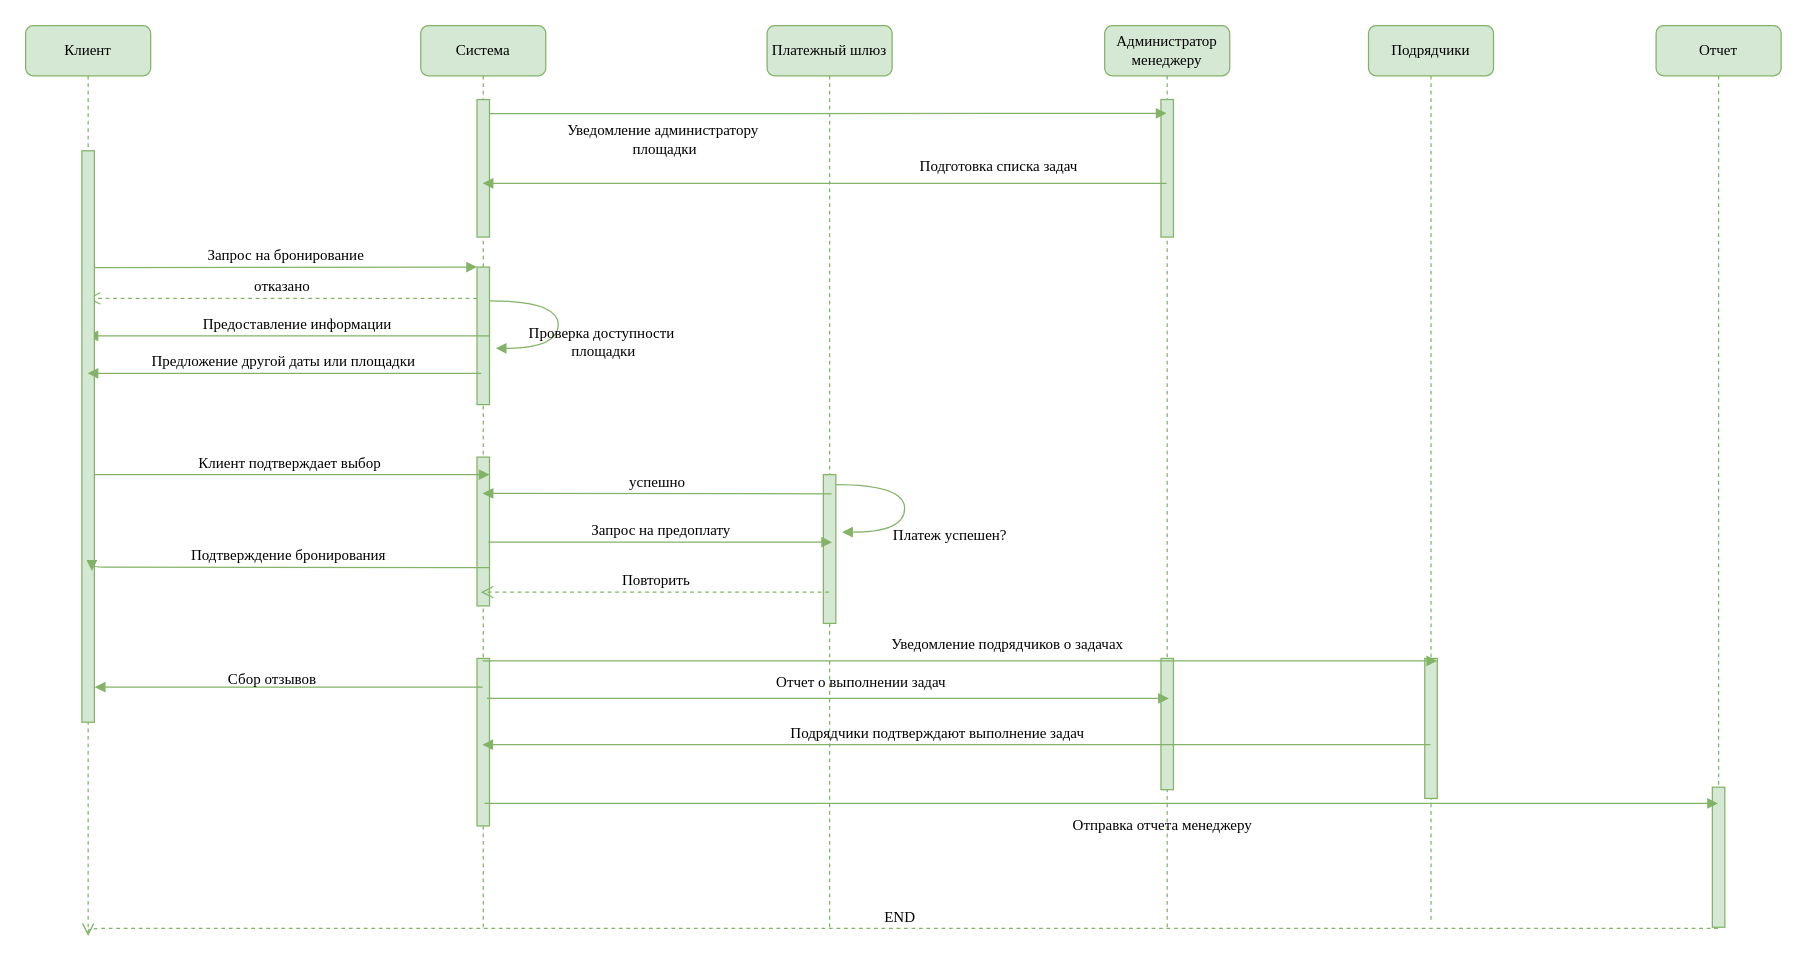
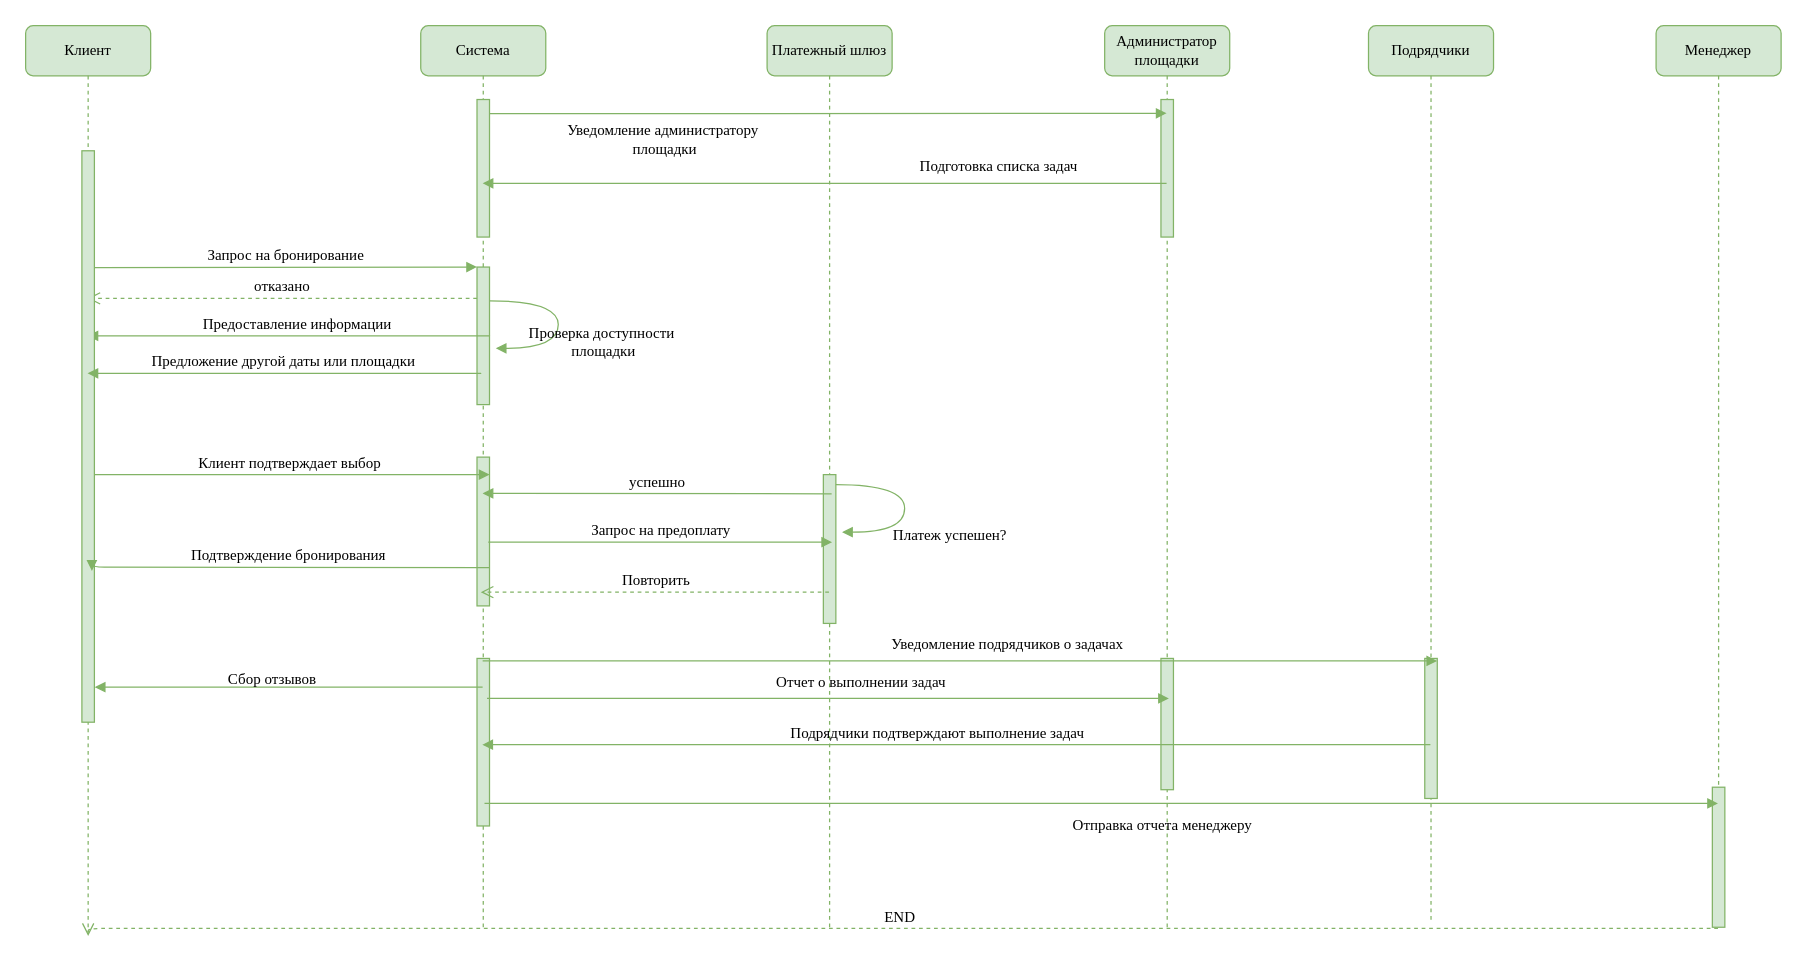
  <mxCell id="0" />
  <mxCell id="1" parent="0" />
  <mxCell id="2" value="Система" style="shape=umlLifeline;perimeter=lifelinePerimeter;whiteSpace=wrap;html=1;container=1;collapsible=0;recursiveResize=0;outlineConnect=0;rounded=1;shadow=0;comic=0;labelBackgroundColor=none;strokeWidth=1;fontFamily=Verdana;fontSize=12;align=center;fillColor=#d5e8d4;strokeColor=#82b366;" parent="1" vertex="1"><mxGeometry x="336" y="20" width="100" height="723" as="geometry" /></mxCell>
  <mxCell id="3" value="" style="html=1;points=[];perimeter=orthogonalPerimeter;rounded=0;shadow=0;comic=0;labelBackgroundColor=none;strokeWidth=1;fontFamily=Verdana;fontSize=12;align=center;fillColor=#d5e8d4;strokeColor=#82b366;" parent="2" vertex="1"><mxGeometry x="45" y="193" width="10" height="110" as="geometry" /></mxCell>
  <mxCell id="4" value="Предоставление информации" style="html=1;verticalAlign=bottom;endArrow=block;labelBackgroundColor=none;fontFamily=Verdana;fontSize=12;edgeStyle=elbowEdgeStyle;elbow=vertical;fillColor=#d5e8d4;strokeColor=#82b366;" edge="1" parent="2" target="22"><mxGeometry x="0.318" relative="1" as="geometry"><mxPoint x="-105" y="248" as="sourcePoint" /><mxPoint x="104" y="248" as="targetPoint" /><Array as="points"><mxPoint x="60" y="248" /></Array><mxPoint as="offset" /></mxGeometry></mxCell>
  <mxCell id="5" value="отказано" style="html=1;verticalAlign=bottom;endArrow=open;dashed=1;endSize=8;labelBackgroundColor=none;fontFamily=Verdana;fontSize=12;edgeStyle=elbowEdgeStyle;elbow=vertical;fillColor=#d5e8d4;strokeColor=#82b366;" parent="2" target="22" edge="1"><mxGeometry relative="1" as="geometry"><mxPoint x="-85" y="218" as="targetPoint" /><Array as="points"><mxPoint x="-10" y="218" /><mxPoint x="20" y="218" /></Array><mxPoint x="45" y="218" as="sourcePoint" /></mxGeometry></mxCell>
  <mxCell id="6" value="" style="html=1;points=[];perimeter=orthogonalPerimeter;rounded=0;shadow=0;comic=0;labelBackgroundColor=none;strokeWidth=1;fontFamily=Verdana;fontSize=12;align=center;fillColor=#d5e8d4;strokeColor=#82b366;" vertex="1" parent="2"><mxGeometry x="45" y="345" width="10" height="119" as="geometry" /></mxCell>
  <mxCell id="7" value="Клиент подтверждает выбор" style="html=1;verticalAlign=bottom;endArrow=block;labelBackgroundColor=none;fontFamily=Verdana;fontSize=12;edgeStyle=elbowEdgeStyle;elbow=vertical;fillColor=#d5e8d4;strokeColor=#82b366;" edge="1" parent="2" source="22"><mxGeometry relative="1" as="geometry"><mxPoint x="-255.5" y="359.26" as="sourcePoint" /><mxPoint x="55" y="359.477" as="targetPoint" /><Array as="points"><mxPoint x="59" y="359" /></Array></mxGeometry></mxCell>
  <mxCell id="8" value="&lt;div&gt;Проверка доступности&amp;nbsp;&lt;/div&gt;&lt;div&gt;площадки&lt;/div&gt;" style="html=1;verticalAlign=bottom;endArrow=block;labelBackgroundColor=none;fontFamily=Verdana;fontSize=12;elbow=vertical;edgeStyle=orthogonalEdgeStyle;curved=1;entryX=1;entryY=0.286;entryPerimeter=0;exitX=1.038;exitY=0.345;exitPerimeter=0;fillColor=#d5e8d4;strokeColor=#82b366;" edge="1" parent="2"><mxGeometry x="0.3" y="38" relative="1" as="geometry"><mxPoint x="55" y="220" as="sourcePoint" /><mxPoint x="60" y="258" as="targetPoint" /><Array as="points"><mxPoint x="110" y="220" /><mxPoint x="110" y="258" /></Array><mxPoint x="36" y="-26" as="offset" /></mxGeometry></mxCell>
  <mxCell id="9" value="Запрос на бронирование" style="html=1;verticalAlign=bottom;endArrow=block;entryX=0;entryY=0;labelBackgroundColor=none;fontFamily=Verdana;fontSize=12;edgeStyle=elbowEdgeStyle;elbow=vertical;fillColor=#d5e8d4;strokeColor=#82b366;" parent="2" edge="1"><mxGeometry relative="1" as="geometry"><mxPoint x="-261" y="193.421" as="sourcePoint" /><mxPoint x="45" y="193.0" as="targetPoint" /></mxGeometry></mxCell>
  <mxCell id="10" value="" style="html=1;points=[];perimeter=orthogonalPerimeter;rounded=0;shadow=0;comic=0;labelBackgroundColor=none;strokeWidth=1;fontFamily=Verdana;fontSize=12;align=center;fillColor=#d5e8d4;strokeColor=#82b366;" vertex="1" parent="2"><mxGeometry x="45" y="59" width="10" height="110" as="geometry" /></mxCell>
  <mxCell id="11" value="" style="html=1;points=[];perimeter=orthogonalPerimeter;rounded=0;shadow=0;comic=0;labelBackgroundColor=none;strokeWidth=1;fontFamily=Verdana;fontSize=12;align=center;fillColor=#d5e8d4;strokeColor=#82b366;" vertex="1" parent="2"><mxGeometry x="45" y="506" width="10" height="134" as="geometry" /></mxCell>
  <mxCell id="12" value="Платежный шлюз" style="shape=umlLifeline;perimeter=lifelinePerimeter;whiteSpace=wrap;html=1;container=1;collapsible=0;recursiveResize=0;outlineConnect=0;rounded=1;shadow=0;comic=0;labelBackgroundColor=none;strokeWidth=1;fontFamily=Verdana;fontSize=12;align=center;fillColor=#d5e8d4;strokeColor=#82b366;" parent="1" vertex="1"><mxGeometry x="613" y="20" width="100" height="721" as="geometry" /></mxCell>
  <mxCell id="13" value="" style="html=1;points=[];perimeter=orthogonalPerimeter;rounded=0;shadow=0;comic=0;labelBackgroundColor=none;strokeWidth=1;fontFamily=Verdana;fontSize=12;align=center;fillColor=#d5e8d4;strokeColor=#82b366;" vertex="1" parent="12"><mxGeometry x="45" y="359" width="10" height="119" as="geometry" /></mxCell>
  <mxCell id="14" value="Платеж успешен?" style="html=1;verticalAlign=bottom;endArrow=block;labelBackgroundColor=none;fontFamily=Verdana;fontSize=12;elbow=vertical;edgeStyle=orthogonalEdgeStyle;curved=1;entryX=1;entryY=0.286;entryPerimeter=0;exitX=1.038;exitY=0.345;exitPerimeter=0;fillColor=#d5e8d4;strokeColor=#82b366;" edge="1" parent="12"><mxGeometry x="0.3" y="38" relative="1" as="geometry"><mxPoint x="55" y="367" as="sourcePoint" /><mxPoint x="60" y="405" as="targetPoint" /><Array as="points"><mxPoint x="110" y="367" /><mxPoint x="110" y="405" /></Array><mxPoint x="36" y="-26" as="offset" /></mxGeometry></mxCell>
- <mxCell id="15" value="Администратор менеджеру" style="shape=umlLifeline;perimeter=lifelinePerimeter;whiteSpace=wrap;html=1;container=1;collapsible=0;recursiveResize=0;outlineConnect=0;rounded=1;shadow=0;comic=0;labelBackgroundColor=none;strokeWidth=1;fontFamily=Verdana;fontSize=12;align=center;fillColor=#d5e8d4;strokeColor=#82b366;" parent="1" vertex="1"><mxGeometry x="883" y="20" width="100" height="722" as="geometry" /></mxCell>
+ <mxCell id="15" value="Администратор площадки" style="shape=umlLifeline;perimeter=lifelinePerimeter;whiteSpace=wrap;html=1;container=1;collapsible=0;recursiveResize=0;outlineConnect=0;rounded=1;shadow=0;comic=0;labelBackgroundColor=none;strokeWidth=1;fontFamily=Verdana;fontSize=12;align=center;fillColor=#d5e8d4;strokeColor=#82b366;" parent="1" vertex="1"><mxGeometry x="883" y="20" width="100" height="722" as="geometry" /></mxCell>
  <mxCell id="16" value="" style="html=1;points=[];perimeter=orthogonalPerimeter;rounded=0;shadow=0;comic=0;labelBackgroundColor=none;strokeWidth=1;fontFamily=Verdana;fontSize=12;align=center;fillColor=#d5e8d4;strokeColor=#82b366;" vertex="1" parent="15"><mxGeometry x="45" y="59" width="10" height="110" as="geometry" /></mxCell>
  <mxCell id="17" value="" style="html=1;points=[];perimeter=orthogonalPerimeter;rounded=0;shadow=0;comic=0;labelBackgroundColor=none;strokeWidth=1;fontFamily=Verdana;fontSize=12;align=center;fillColor=#d5e8d4;strokeColor=#82b366;" vertex="1" parent="15"><mxGeometry x="45" y="506" width="10" height="105" as="geometry" /></mxCell>
  <mxCell id="18" value="Подрядчики" style="shape=umlLifeline;perimeter=lifelinePerimeter;whiteSpace=wrap;html=1;container=1;collapsible=0;recursiveResize=0;outlineConnect=0;rounded=1;shadow=0;comic=0;labelBackgroundColor=none;strokeWidth=1;fontFamily=Verdana;fontSize=12;align=center;fillColor=#d5e8d4;strokeColor=#82b366;" parent="1" vertex="1"><mxGeometry x="1094" y="20" width="100" height="716" as="geometry" /></mxCell>
  <mxCell id="19" value="" style="html=1;points=[];perimeter=orthogonalPerimeter;rounded=0;shadow=0;comic=0;labelBackgroundColor=none;strokeWidth=1;fontFamily=Verdana;fontSize=12;align=center;fillColor=#d5e8d4;strokeColor=#82b366;" vertex="1" parent="18"><mxGeometry x="45" y="506" width="10" height="112" as="geometry" /></mxCell>
- <mxCell id="20" value="Отчет" style="shape=umlLifeline;perimeter=lifelinePerimeter;whiteSpace=wrap;html=1;container=1;collapsible=0;recursiveResize=0;outlineConnect=0;rounded=1;shadow=0;comic=0;labelBackgroundColor=none;strokeWidth=1;fontFamily=Verdana;fontSize=12;align=center;fillColor=#d5e8d4;strokeColor=#82b366;" parent="1" vertex="1"><mxGeometry x="1324" y="20" width="100" height="722" as="geometry" /></mxCell>
+ <mxCell id="20" value="Менеджер" style="shape=umlLifeline;perimeter=lifelinePerimeter;whiteSpace=wrap;html=1;container=1;collapsible=0;recursiveResize=0;outlineConnect=0;rounded=1;shadow=0;comic=0;labelBackgroundColor=none;strokeWidth=1;fontFamily=Verdana;fontSize=12;align=center;fillColor=#d5e8d4;strokeColor=#82b366;" parent="1" vertex="1"><mxGeometry x="1324" y="20" width="100" height="722" as="geometry" /></mxCell>
  <mxCell id="21" value="" style="html=1;points=[];perimeter=orthogonalPerimeter;rounded=0;shadow=0;comic=0;labelBackgroundColor=none;strokeWidth=1;fontFamily=Verdana;fontSize=12;align=center;fillColor=#d5e8d4;strokeColor=#82b366;" vertex="1" parent="20"><mxGeometry x="45" y="609" width="10" height="112" as="geometry" /></mxCell>
  <mxCell id="22" value="Клиент" style="shape=umlLifeline;perimeter=lifelinePerimeter;whiteSpace=wrap;html=1;container=1;collapsible=0;recursiveResize=0;outlineConnect=0;rounded=1;shadow=0;comic=0;labelBackgroundColor=none;strokeWidth=1;fontFamily=Verdana;fontSize=12;align=center;fillColor=#d5e8d4;strokeColor=#82b366;" parent="1" vertex="1"><mxGeometry x="20" y="20" width="100" height="726" as="geometry" /></mxCell>
  <mxCell id="23" value="" style="html=1;points=[];perimeter=orthogonalPerimeter;rounded=0;shadow=0;comic=0;labelBackgroundColor=none;strokeWidth=1;fontFamily=Verdana;fontSize=12;align=center;fillColor=#d5e8d4;strokeColor=#82b366;" parent="22" vertex="1"><mxGeometry x="45" y="100" width="10" height="457" as="geometry" /></mxCell>
  <mxCell id="24" value="Предложение другой даты или площадки" style="html=1;verticalAlign=bottom;endArrow=block;labelBackgroundColor=none;fontFamily=Verdana;fontSize=12;edgeStyle=elbowEdgeStyle;elbow=vertical;fillColor=#d5e8d4;strokeColor=#82b366;" edge="1" parent="1" target="22"><mxGeometry x="-0.702" relative="1" as="geometry"><mxPoint x="142" y="298" as="sourcePoint" /><mxPoint x="77" y="298" as="targetPoint" /><Array as="points"><mxPoint x="389" y="298" /></Array><mxPoint as="offset" /></mxGeometry></mxCell>
  <mxCell id="25" value="Запрос на предоплату" style="html=1;verticalAlign=bottom;endArrow=block;labelBackgroundColor=none;fontFamily=Verdana;fontSize=12;edgeStyle=elbowEdgeStyle;elbow=vertical;fillColor=#d5e8d4;strokeColor=#82b366;exitX=0.65;exitY=0.605;exitDx=0;exitDy=0;exitPerimeter=0;" edge="1" parent="1"><mxGeometry relative="1" as="geometry"><mxPoint x="390" y="433.045" as="sourcePoint" /><mxPoint x="665" y="432.997" as="targetPoint" /></mxGeometry></mxCell>
  <mxCell id="26" value="Повторить" style="html=1;verticalAlign=bottom;endArrow=open;dashed=1;endSize=8;labelBackgroundColor=none;fontFamily=Verdana;fontSize=12;edgeStyle=elbowEdgeStyle;elbow=horizontal;fillColor=#d5e8d4;strokeColor=#82b366;" edge="1" parent="1" source="12"><mxGeometry relative="1" as="geometry"><mxPoint x="384" y="473" as="targetPoint" /><Array as="points"><mxPoint x="641" y="473" /><mxPoint x="671" y="473" /></Array><mxPoint x="696" y="473" as="sourcePoint" /></mxGeometry></mxCell>
  <mxCell id="27" value="успешно" style="html=1;verticalAlign=bottom;endArrow=block;labelBackgroundColor=none;fontFamily=Verdana;fontSize=12;edgeStyle=elbowEdgeStyle;elbow=vertical;fillColor=#d5e8d4;strokeColor=#82b366;exitX=0.663;exitY=0.129;exitDx=0;exitDy=0;exitPerimeter=0;" edge="1" parent="1" source="13" target="2"><mxGeometry relative="1" as="geometry"><mxPoint x="400" y="443.045" as="sourcePoint" /><mxPoint x="451" y="384" as="targetPoint" /></mxGeometry></mxCell>
  <mxCell id="28" value="Подтверждение бронирования" style="html=1;verticalAlign=bottom;endArrow=block;labelBackgroundColor=none;fontFamily=Verdana;fontSize=12;edgeStyle=elbowEdgeStyle;elbow=vertical;fillColor=#d5e8d4;strokeColor=#82b366;exitX=0.663;exitY=0.129;exitDx=0;exitDy=0;exitPerimeter=0;" edge="1" parent="1"><mxGeometry relative="1" as="geometry"><mxPoint x="391" y="453.42" as="sourcePoint" /><mxPoint x="73" y="456" as="targetPoint" /><Array as="points"><mxPoint x="425.45" y="453" /></Array></mxGeometry></mxCell>
  <mxCell id="29" value="Уведомление администратору&amp;nbsp;&lt;div&gt;площадки&lt;/div&gt;" style="html=1;verticalAlign=bottom;endArrow=block;labelBackgroundColor=none;fontFamily=Verdana;fontSize=12;edgeStyle=elbowEdgeStyle;elbow=vertical;fillColor=#d5e8d4;strokeColor=#82b366;exitX=1.033;exitY=0.103;exitDx=0;exitDy=0;exitPerimeter=0;" edge="1" parent="1" source="10" target="15"><mxGeometry x="-0.483" y="-38" relative="1" as="geometry"><mxPoint x="367" y="87.421" as="sourcePoint" /><mxPoint x="673" y="87" as="targetPoint" /><Array as="points"><mxPoint x="417" y="90" /></Array><mxPoint as="offset" /></mxGeometry></mxCell>
  <mxCell id="30" value="Подготовка списка задач" style="html=1;verticalAlign=bottom;endArrow=block;labelBackgroundColor=none;fontFamily=Verdana;fontSize=12;edgeStyle=elbowEdgeStyle;elbow=vertical;fillColor=#d5e8d4;strokeColor=#82b366;" edge="1" parent="1" source="15" target="2"><mxGeometry x="-0.505" y="-4" relative="1" as="geometry"><mxPoint x="420" y="146" as="sourcePoint" /><mxPoint x="962" y="146" as="targetPoint" /><Array as="points"><mxPoint x="446" y="146" /></Array><mxPoint as="offset" /></mxGeometry></mxCell>
  <mxCell id="31" value="Уведомление подрядчиков о задачах" style="html=1;verticalAlign=bottom;endArrow=block;labelBackgroundColor=none;fontFamily=Verdana;fontSize=12;edgeStyle=elbowEdgeStyle;elbow=vertical;fillColor=#d5e8d4;strokeColor=#82b366;entryX=0.549;entryY=0.709;entryDx=0;entryDy=0;entryPerimeter=0;" edge="1" parent="1" source="2" target="18"><mxGeometry x="0.096" y="4" relative="1" as="geometry"><mxPoint x="395" y="540" as="sourcePoint" /><mxPoint x="1153.25" y="540" as="targetPoint" /><mxPoint as="offset" /></mxGeometry></mxCell>
  <mxCell id="32" value="Подрядчики подтверждают выполнение задач" style="html=1;verticalAlign=bottom;endArrow=block;labelBackgroundColor=none;fontFamily=Verdana;fontSize=12;edgeStyle=elbowEdgeStyle;elbow=vertical;fillColor=#d5e8d4;strokeColor=#82b366;" edge="1" parent="1"><mxGeometry x="0.041" relative="1" as="geometry"><mxPoint x="1143.5" y="595" as="sourcePoint" /><mxPoint x="385.25" y="595" as="targetPoint" /><mxPoint as="offset" /><Array as="points"><mxPoint x="543" y="595" /></Array></mxGeometry></mxCell>
  <mxCell id="33" value="Отчет о выполнении задач" style="html=1;verticalAlign=bottom;endArrow=block;labelBackgroundColor=none;fontFamily=Verdana;fontSize=12;edgeStyle=elbowEdgeStyle;elbow=vertical;fillColor=#d5e8d4;strokeColor=#82b366;entryX=0.636;entryY=0.301;entryDx=0;entryDy=0;entryPerimeter=0;" edge="1" parent="1" target="17"><mxGeometry x="0.096" y="4" relative="1" as="geometry"><mxPoint x="389" y="558" as="sourcePoint" /><mxPoint x="926.5" y="558.25" as="targetPoint" /><mxPoint as="offset" /></mxGeometry></mxCell>
  <mxCell id="34" value="Сбор отзывов" style="html=1;verticalAlign=bottom;endArrow=block;labelBackgroundColor=none;fontFamily=Verdana;fontSize=12;edgeStyle=elbowEdgeStyle;elbow=vertical;fillColor=#d5e8d4;strokeColor=#82b366;entryX=0.553;entryY=0.729;entryDx=0;entryDy=0;entryPerimeter=0;" edge="1" parent="1" source="2" target="22"><mxGeometry x="0.086" y="3" relative="1" as="geometry"><mxPoint x="159" y="543" as="sourcePoint" /><mxPoint x="86" y="543" as="targetPoint" /><Array as="points" /><mxPoint as="offset" /></mxGeometry></mxCell>
  <mxCell id="35" value="Отправка отчета менеджеру" style="html=1;verticalAlign=bottom;endArrow=block;labelBackgroundColor=none;fontFamily=Verdana;fontSize=12;edgeStyle=elbowEdgeStyle;elbow=vertical;fillColor=#d5e8d4;strokeColor=#82b366;" edge="1" parent="1"><mxGeometry x="0.098" y="-27" relative="1" as="geometry"><mxPoint x="387" y="642" as="sourcePoint" /><mxPoint x="1373.5" y="642.5" as="targetPoint" /><mxPoint as="offset" /></mxGeometry></mxCell>
  <mxCell id="36" value="END" style="html=1;verticalAlign=bottom;endArrow=open;dashed=1;endSize=8;labelBackgroundColor=none;fontFamily=Verdana;fontSize=12;edgeStyle=elbowEdgeStyle;elbow=vertical;fillColor=#d5e8d4;strokeColor=#82b366;" edge="1" parent="1" source="20"><mxGeometry relative="1" as="geometry"><mxPoint x="70" y="748" as="targetPoint" /><Array as="points"><mxPoint x="93" y="742" /><mxPoint x="876" y="742" /></Array><mxPoint x="901" y="742" as="sourcePoint" /></mxGeometry></mxCell>
